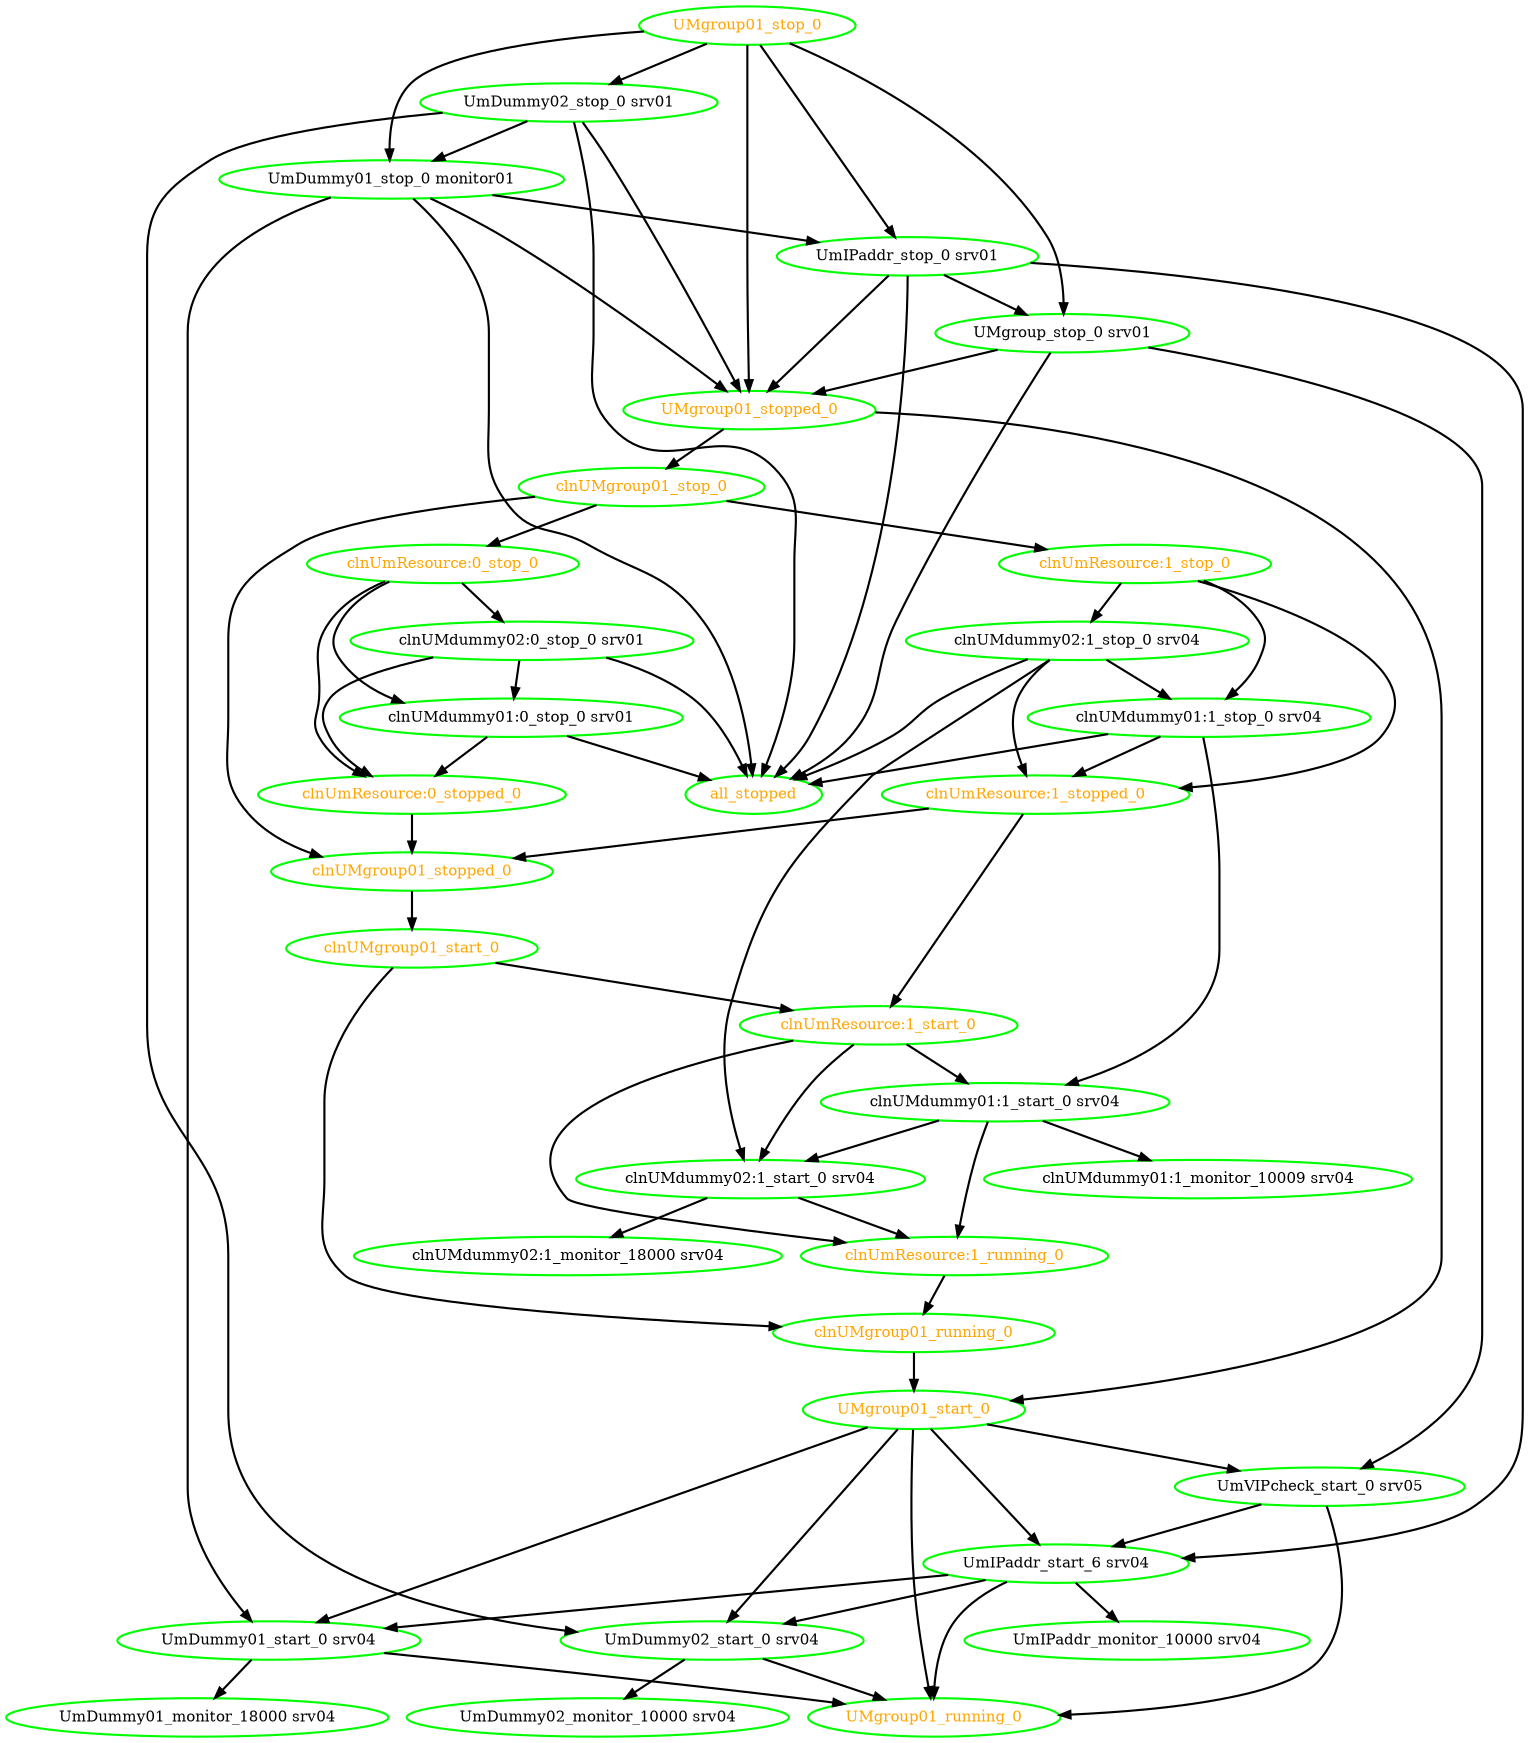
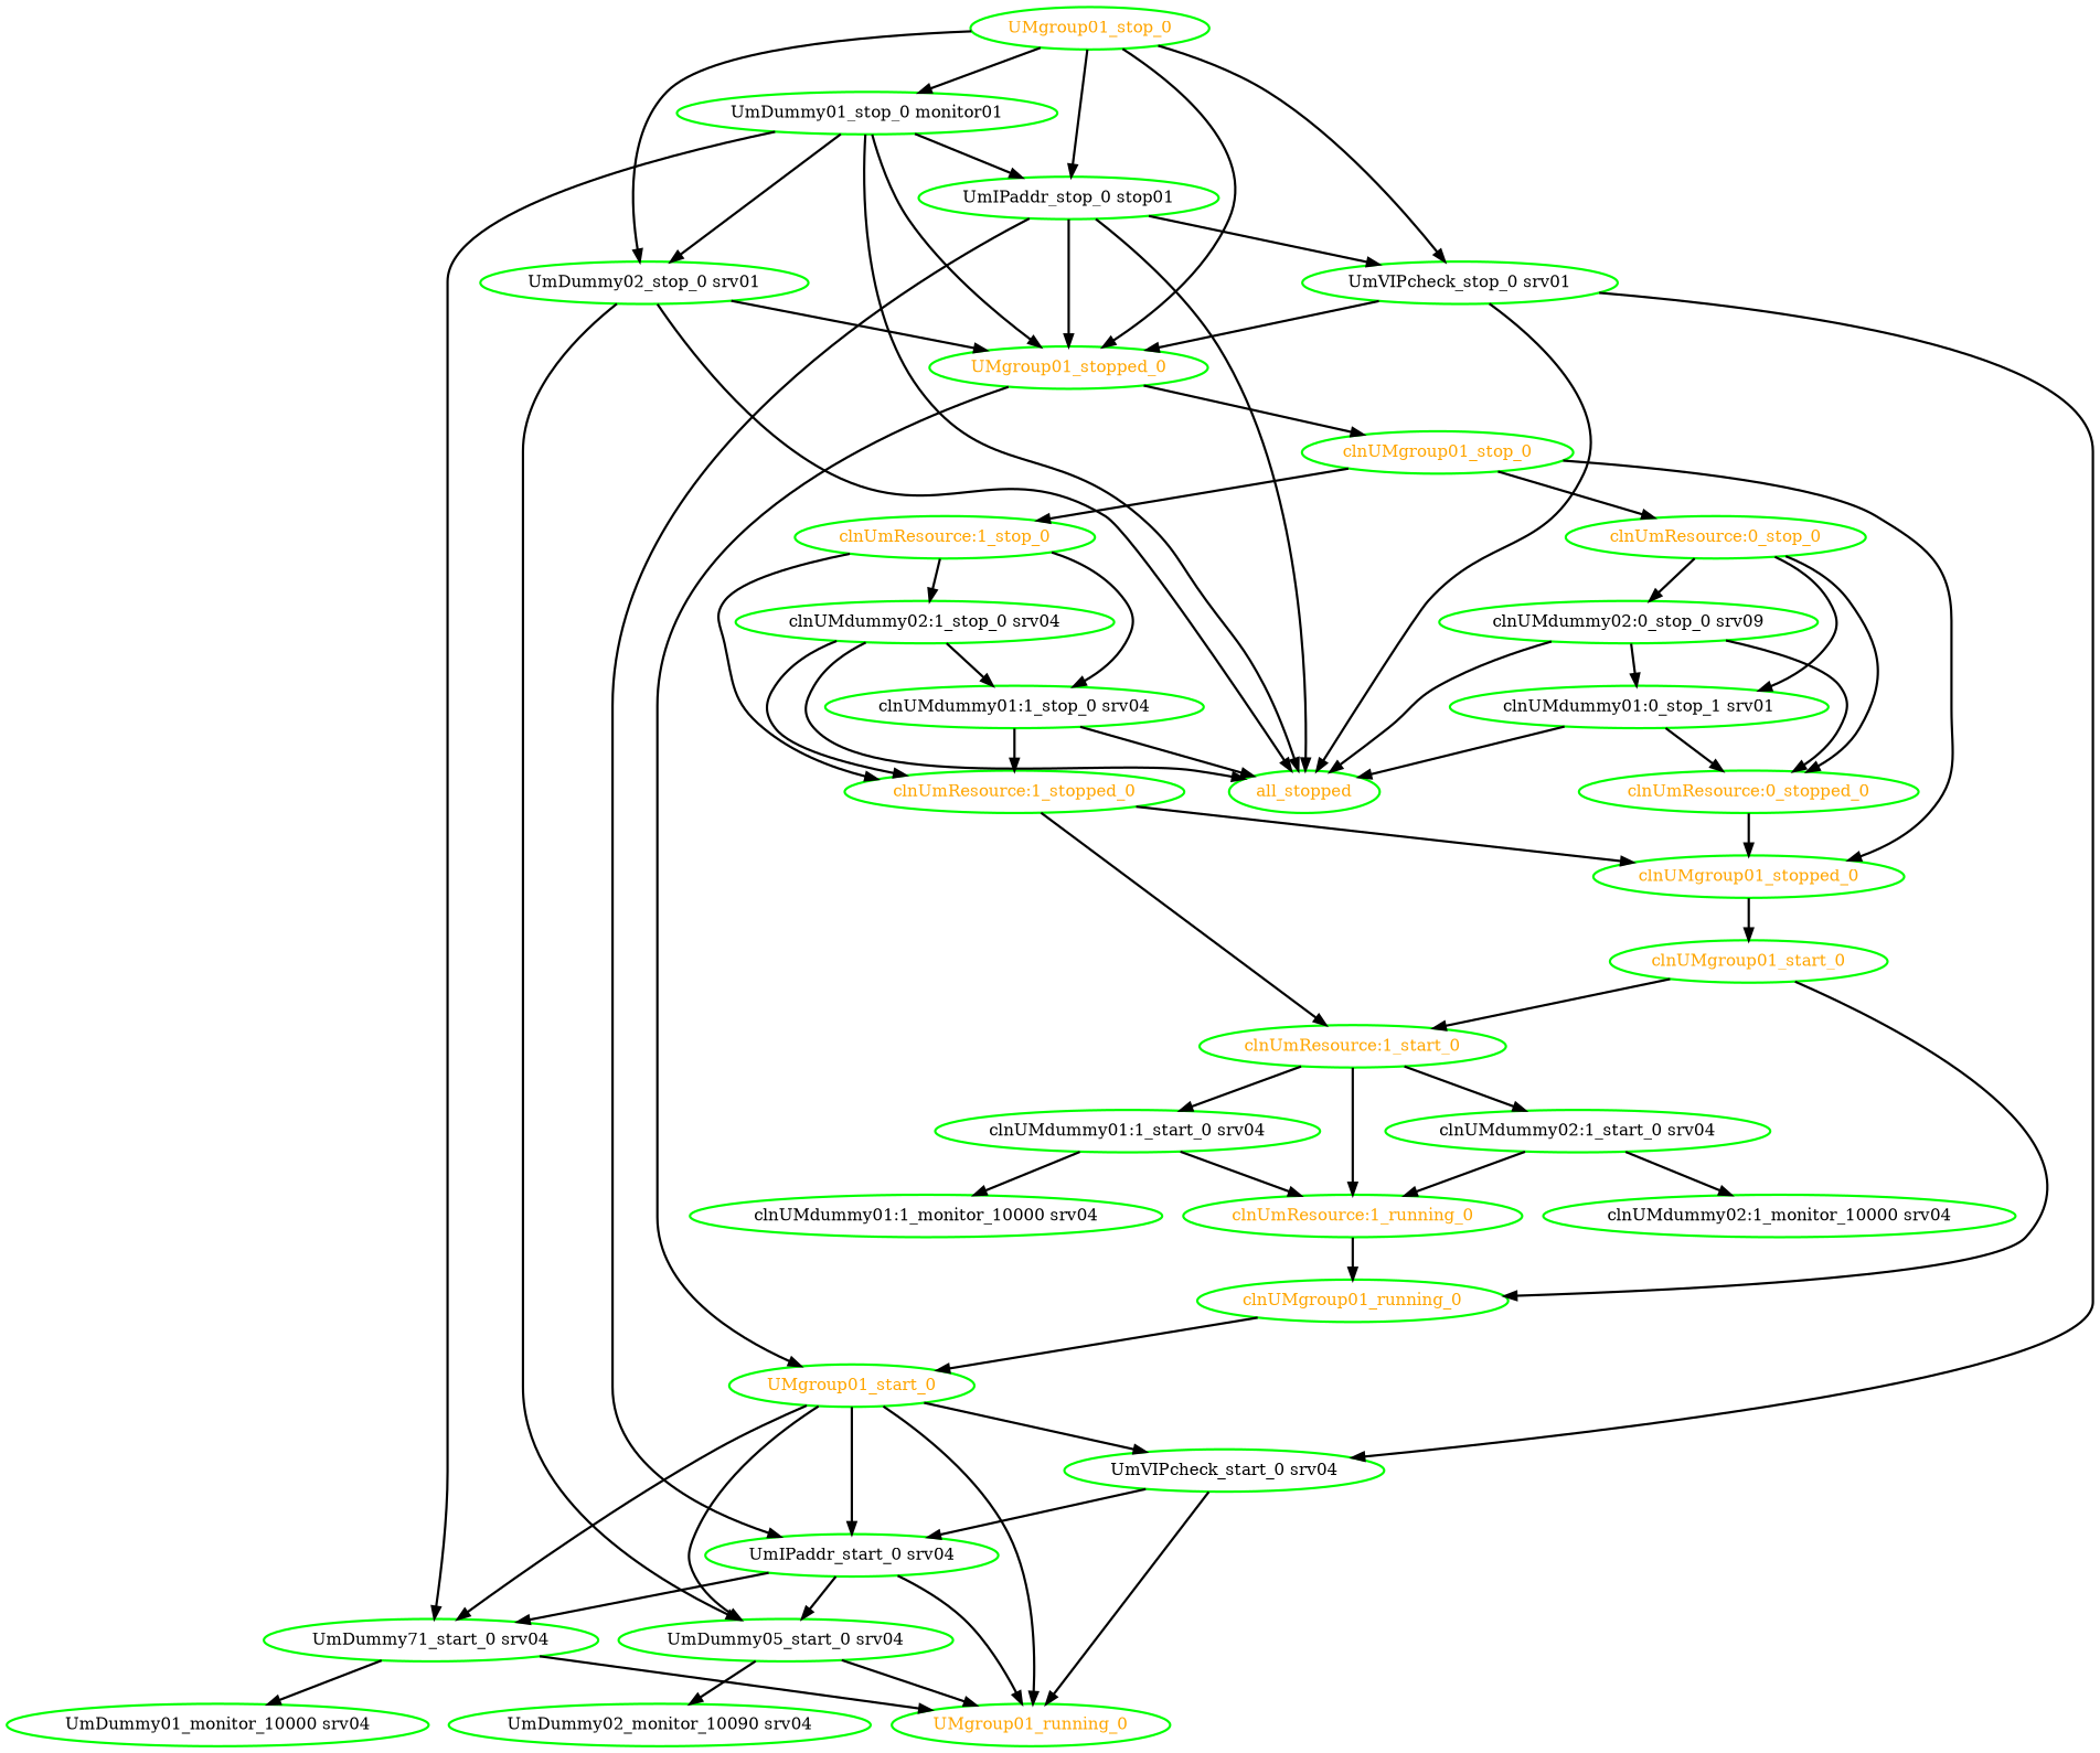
  digraph {
    node [color=green fontcolor=black style=bold]
    edge [style=bold]
    UMgroup01_running_0 [fontcolor=orange]
    UMgroup01_start_0 [fontcolor=orange]
-   "UmDummy01_start_0 srv04"
-   "UmDummy02_start_0 srv04"
-   "UmIPaddr_start_0 srv04" [label="UmIPaddr_start_6 srv04"]
-   "UmVIPcheck_start_0 srv04" [label="UmVIPcheck_start_0 srv05"]
-   "UmDummy01_monitor_10000 srv04" [label="UmDummy01_monitor_18000 srv04"]
-   "UmDummy02_monitor_10000 srv04"
-   "UmIPaddr_monitor_10000 srv04"
+   "UmDummy01_start_0 srv04" [label="UmDummy71_start_0 srv04"]
+   "UmDummy02_start_0 srv04" [label="UmDummy05_start_0 srv04"]
+   "UmIPaddr_start_0 srv04"
+   "UmVIPcheck_start_0 srv04"
+   "UmDummy01_monitor_10000 srv04"
+   "UmDummy02_monitor_10000 srv04" [label="UmDummy02_monitor_10090 srv04"]
    UMgroup01_stop_0 [fontcolor=orange]
    UMgroup01_stopped_0 [fontcolor=orange]
    n12 [label="UmDummy01_stop_0 monitor01"]
    "UmDummy02_stop_0 srv01"
-   "UmIPaddr_stop_0 srv01"
-   "UmVIPcheck_stop_0 srv01" [label="UMgroup_stop_0 srv01"]
+   "UmIPaddr_stop_0 srv01" [label="UmIPaddr_stop_0 stop01"]
+   "UmVIPcheck_stop_0 srv01"
    clnUMgroup01_stop_0 [fontcolor=orange]
    all_stopped [fontcolor=orange]
    clnUMgroup01_stopped_0 [fontcolor=orange]
    "clnUmResource:0_stop_0" [fontcolor=orange]
    "clnUmResource:1_stop_0" [fontcolor=orange]
    clnUMgroup01_start_0 [fontcolor=orange]
-   "clnUMdummy01:0_stop_0 srv01"
+   "clnUMdummy01:0_stop_0 srv01" [label="clnUMdummy01:0_stop_1 srv01"]
    "clnUmResource:0_stopped_0" [fontcolor=orange]
-   "clnUMdummy02:0_stop_0 srv01"
+   "clnUMdummy02:0_stop_0 srv01" [label="clnUMdummy02:0_stop_0 srv09"]
    "clnUMdummy01:1_stop_0 srv04"
    "clnUmResource:1_stopped_0" [fontcolor=orange]
    "clnUMdummy02:1_stop_0 srv04"
    "clnUMdummy01:1_start_0 srv04"
-   "clnUMdummy01:1_monitor_10000 srv04" [label="clnUMdummy01:1_monitor_10009 srv04"]
+   "clnUMdummy01:1_monitor_10000 srv04"
    "clnUMdummy02:1_start_0 srv04"
    "clnUmResource:1_running_0" [fontcolor=orange]
-   "clnUMdummy02:1_monitor_10000 srv04" [label="clnUMdummy02:1_monitor_18000 srv04"]
+   "clnUMdummy02:1_monitor_10000 srv04"
    clnUMgroup01_running_0 [fontcolor=orange]
    "clnUmResource:1_start_0" [fontcolor=orange]
    UMgroup01_start_0 -> UMgroup01_running_0
    UMgroup01_start_0 -> "UmDummy01_start_0 srv04"
    UMgroup01_start_0 -> "UmDummy02_start_0 srv04"
    UMgroup01_start_0 -> "UmIPaddr_start_0 srv04"
    UMgroup01_start_0 -> "UmVIPcheck_start_0 srv04"
    "UmDummy01_start_0 srv04" -> UMgroup01_running_0
    "UmDummy01_start_0 srv04" -> "UmDummy01_monitor_10000 srv04"
    "UmDummy02_start_0 srv04" -> UMgroup01_running_0
    "UmDummy02_start_0 srv04" -> "UmDummy02_monitor_10000 srv04"
    "UmIPaddr_start_0 srv04" -> UMgroup01_running_0
    "UmIPaddr_start_0 srv04" -> "UmDummy01_start_0 srv04"
    "UmIPaddr_start_0 srv04" -> "UmDummy02_start_0 srv04"
-   "UmIPaddr_start_0 srv04" -> "UmIPaddr_monitor_10000 srv04"
    "UmVIPcheck_start_0 srv04" -> UMgroup01_running_0
    "UmVIPcheck_start_0 srv04" -> "UmIPaddr_start_0 srv04"
    UMgroup01_stop_0 -> UMgroup01_stopped_0
    UMgroup01_stop_0 -> n12
    UMgroup01_stop_0 -> "UmDummy02_stop_0 srv01"
    UMgroup01_stop_0 -> "UmIPaddr_stop_0 srv01"
    UMgroup01_stop_0 -> "UmVIPcheck_stop_0 srv01"
    UMgroup01_stopped_0 -> UMgroup01_start_0
    UMgroup01_stopped_0 -> clnUMgroup01_stop_0
    n12 -> "UmDummy01_start_0 srv04"
    n12 -> UMgroup01_stopped_0
    n12 -> "UmIPaddr_stop_0 srv01"
    n12 -> all_stopped
    "UmDummy02_stop_0 srv01" -> "UmDummy02_start_0 srv04"
    "UmDummy02_stop_0 srv01" -> UMgroup01_stopped_0
-   "UmDummy02_stop_0 srv01" -> n12
+   n12 -> "UmDummy02_stop_0 srv01"
    "UmDummy02_stop_0 srv01" -> all_stopped
    "UmIPaddr_stop_0 srv01" -> "UmIPaddr_start_0 srv04"
    "UmIPaddr_stop_0 srv01" -> UMgroup01_stopped_0
    "UmIPaddr_stop_0 srv01" -> "UmVIPcheck_stop_0 srv01"
    "UmIPaddr_stop_0 srv01" -> all_stopped
    "UmVIPcheck_stop_0 srv01" -> "UmVIPcheck_start_0 srv04"
    "UmVIPcheck_stop_0 srv01" -> UMgroup01_stopped_0
    "UmVIPcheck_stop_0 srv01" -> all_stopped
    clnUMgroup01_stop_0 -> clnUMgroup01_stopped_0
    clnUMgroup01_stop_0 -> "clnUmResource:0_stop_0"
    clnUMgroup01_stop_0 -> "clnUmResource:1_stop_0"
    clnUMgroup01_stopped_0 -> clnUMgroup01_start_0
    "clnUmResource:0_stop_0" -> "clnUMdummy01:0_stop_0 srv01"
    "clnUmResource:0_stop_0" -> "clnUmResource:0_stopped_0"
    "clnUmResource:0_stop_0" -> "clnUMdummy02:0_stop_0 srv01"
    "clnUmResource:1_stop_0" -> "clnUMdummy01:1_stop_0 srv04"
    "clnUmResource:1_stop_0" -> "clnUmResource:1_stopped_0"
    "clnUmResource:1_stop_0" -> "clnUMdummy02:1_stop_0 srv04"
    clnUMgroup01_start_0 -> clnUMgroup01_running_0
    clnUMgroup01_start_0 -> "clnUmResource:1_start_0"
    "clnUMdummy01:0_stop_0 srv01" -> all_stopped
    "clnUMdummy01:0_stop_0 srv01" -> "clnUmResource:0_stopped_0"
    "clnUmResource:0_stopped_0" -> clnUMgroup01_stopped_0
    "clnUMdummy02:0_stop_0 srv01" -> all_stopped
    "clnUMdummy02:0_stop_0 srv01" -> "clnUMdummy01:0_stop_0 srv01"
    "clnUMdummy02:0_stop_0 srv01" -> "clnUmResource:0_stopped_0"
    "clnUMdummy01:1_stop_0 srv04" -> all_stopped
    "clnUMdummy01:1_stop_0 srv04" -> "clnUmResource:1_stopped_0"
-   "clnUMdummy01:1_stop_0 srv04" -> "clnUMdummy01:1_start_0 srv04"
    "clnUmResource:1_stopped_0" -> clnUMgroup01_stopped_0
    "clnUmResource:1_stopped_0" -> "clnUmResource:1_start_0"
    "clnUMdummy02:1_stop_0 srv04" -> all_stopped
    "clnUMdummy02:1_stop_0 srv04" -> "clnUMdummy01:1_stop_0 srv04"
    "clnUMdummy02:1_stop_0 srv04" -> "clnUmResource:1_stopped_0"
-   "clnUMdummy02:1_stop_0 srv04" -> "clnUMdummy02:1_start_0 srv04"
    "clnUMdummy01:1_start_0 srv04" -> "clnUMdummy01:1_monitor_10000 srv04"
-   "clnUMdummy01:1_start_0 srv04" -> "clnUMdummy02:1_start_0 srv04"
    "clnUMdummy01:1_start_0 srv04" -> "clnUmResource:1_running_0"
    "clnUMdummy02:1_start_0 srv04" -> "clnUmResource:1_running_0"
    "clnUMdummy02:1_start_0 srv04" -> "clnUMdummy02:1_monitor_10000 srv04"
    "clnUmResource:1_running_0" -> clnUMgroup01_running_0
    clnUMgroup01_running_0 -> UMgroup01_start_0
    "clnUmResource:1_start_0" -> "clnUMdummy01:1_start_0 srv04"
    "clnUmResource:1_start_0" -> "clnUMdummy02:1_start_0 srv04"
    "clnUmResource:1_start_0" -> "clnUmResource:1_running_0"
  }
